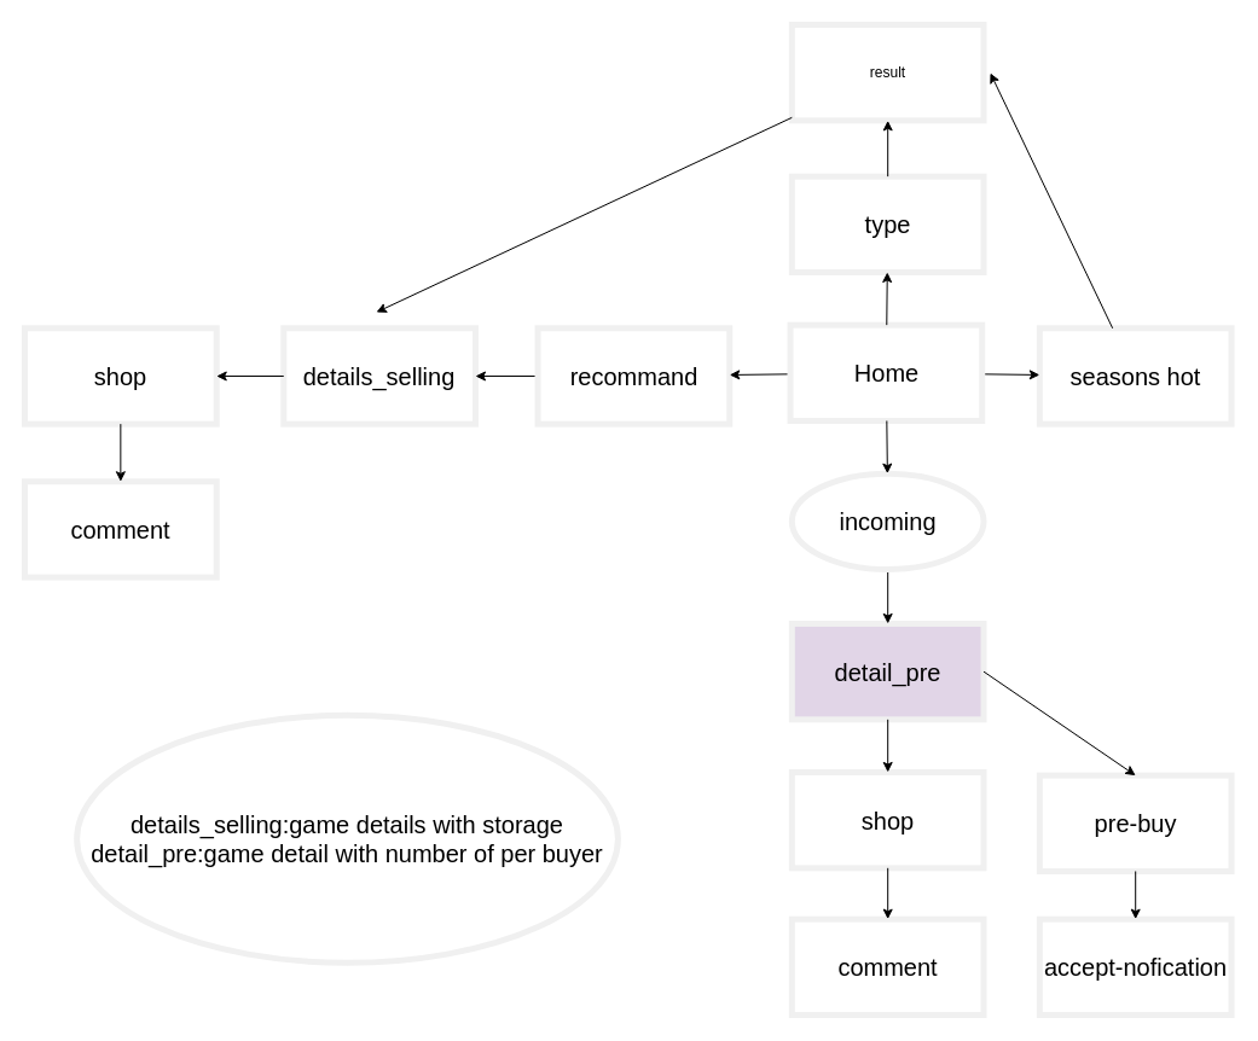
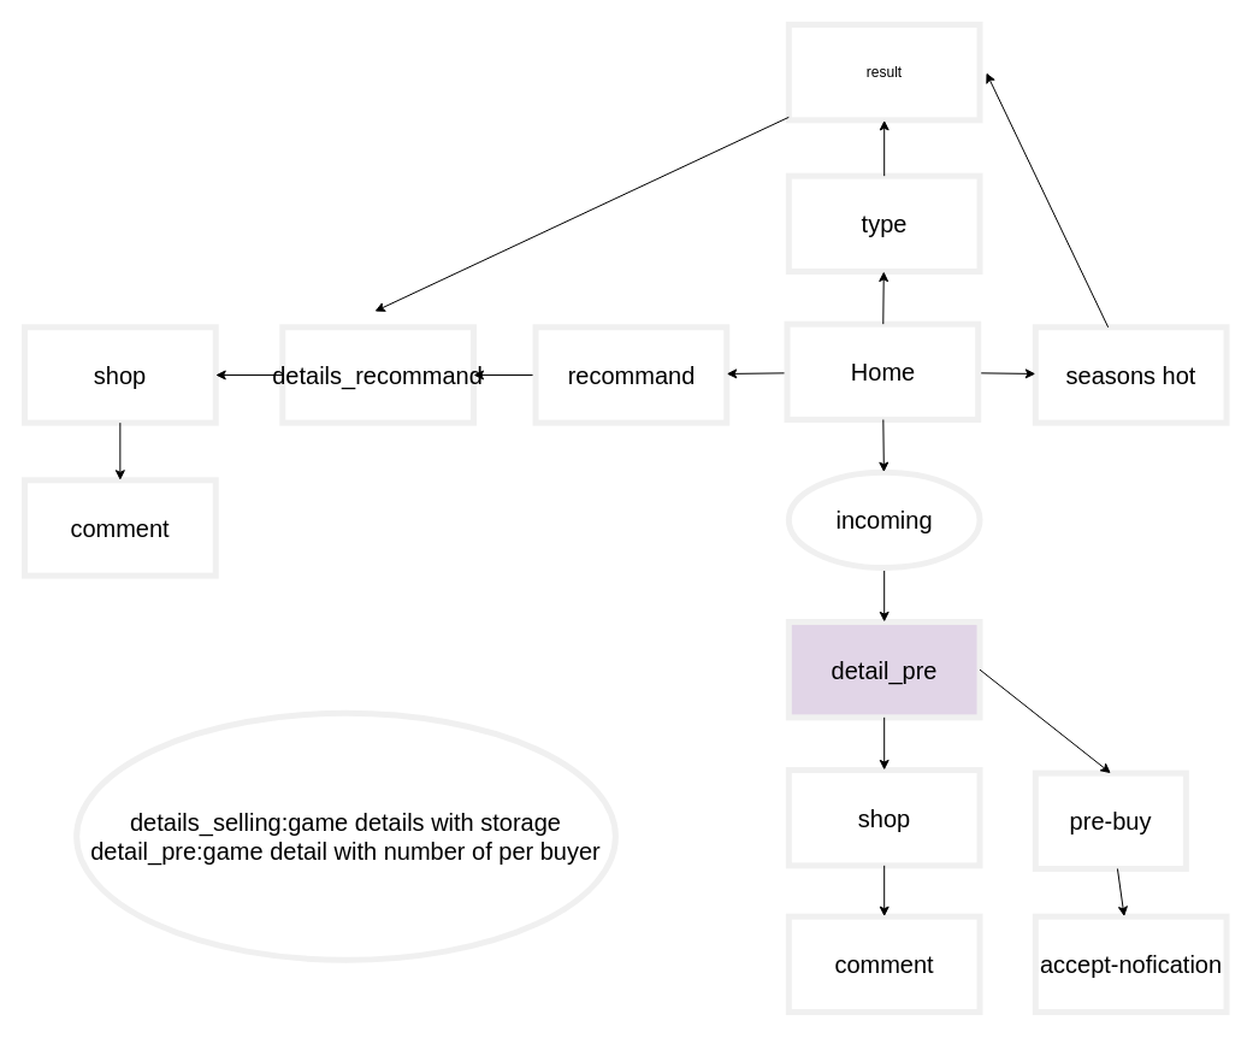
  <mxCell id="0" />
  <mxCell id="1" parent="0" />
  <mxCell id="2" value="" style="group" vertex="1" connectable="0" parent="1"><mxGeometry x="20" y="20" width="998.54" height="820" as="geometry" /></mxCell>
  <mxCell id="3" value="" style="group" parent="2" vertex="1" connectable="0"><mxGeometry width="998.54" height="820" as="geometry" /></mxCell>
  <mxCell id="4" value="result" style="whiteSpace=wrap;html=1;strokeColor=#F0F0F0;strokeWidth=5;" parent="3" vertex="1"><mxGeometry x="634.833" width="158.708" height="79.355" as="geometry" /></mxCell>
  <mxCell id="5" value="" style="group" vertex="1" connectable="0" parent="3"><mxGeometry y="125.645" width="998.54" height="694.355" as="geometry" /></mxCell>
  <mxCell id="6" style="edgeStyle=none;html=1;fontSize=20;" parent="5" source="4" edge="1"><mxGeometry relative="1" as="geometry"><mxPoint x="290.965" y="112.419" as="targetPoint" /></mxGeometry></mxCell>
  <mxCell id="7" value="" style="group;fontSize=20;" parent="5" vertex="1" connectable="0"><mxGeometry width="998.54" height="694.355" as="geometry" /></mxCell>
- <mxCell id="8" value="details_selling" style="whiteSpace=wrap;html=1;strokeColor=#F0F0F0;strokeWidth=5;fontSize=20;" parent="7" vertex="1"><mxGeometry x="214.256" y="125.645" width="158.708" height="79.355" as="geometry" /></mxCell>
+ <mxCell id="8" value="details_recommand" style="whiteSpace=wrap;html=1;strokeColor=#F0F0F0;strokeWidth=5;fontSize=20;" parent="7" vertex="1"><mxGeometry x="214.256" y="125.645" width="158.708" height="79.355" as="geometry" /></mxCell>
  <mxCell id="9" value="shop" style="whiteSpace=wrap;html=1;strokeColor=#F0F0F0;strokeWidth=5;fontSize=20;" parent="7" vertex="1"><mxGeometry y="125.645" width="158.708" height="79.355" as="geometry" /></mxCell>
  <mxCell id="10" value="" style="edgeStyle=none;html=1;fontSize=20;" parent="7" source="8" target="9" edge="1"><mxGeometry relative="1" as="geometry" /></mxCell>
  <mxCell id="11" value="detail_pre" style="whiteSpace=wrap;html=1;strokeColor=#F0F0F0;strokeWidth=5;fontSize=20;fillColor=#e1d5e7;" parent="7" vertex="1"><mxGeometry x="634.833" y="370.323" width="158.708" height="79.355" as="geometry" /></mxCell>
  <mxCell id="12" value="shop" style="whiteSpace=wrap;html=1;strokeColor=#F0F0F0;strokeWidth=5;fontSize=20;" parent="7" vertex="1"><mxGeometry x="634.833" y="493.323" width="158.708" height="79.355" as="geometry" /></mxCell>
  <mxCell id="13" value="" style="edgeStyle=none;html=1;fontSize=20;" parent="7" source="11" target="12" edge="1"><mxGeometry relative="1" as="geometry" /></mxCell>
  <mxCell id="14" value="" style="edgeStyle=none;html=1;fontSize=20;" parent="7" source="15" target="8" edge="1"><mxGeometry relative="1" as="geometry" /></mxCell>
  <mxCell id="15" value="recommand" style="whiteSpace=wrap;html=1;strokeColor=#F0F0F0;strokeWidth=5;fontSize=20;" parent="7" vertex="1"><mxGeometry x="424.545" y="125.645" width="158.708" height="79.355" as="geometry" /></mxCell>
  <mxCell id="16" value="seasons hot" style="whiteSpace=wrap;html=1;strokeColor=#F0F0F0;strokeWidth=5;fontSize=20;" parent="7" vertex="1"><mxGeometry x="839.832" y="125.645" width="158.708" height="79.355" as="geometry" /></mxCell>
  <mxCell id="17" value="" style="edgeStyle=none;html=1;fontSize=20;" parent="7" source="19" target="16" edge="1"><mxGeometry relative="1" as="geometry" /></mxCell>
  <mxCell id="18" value="" style="edgeStyle=none;html=1;fontSize=20;" parent="7" source="19" target="15" edge="1"><mxGeometry relative="1" as="geometry" /></mxCell>
  <mxCell id="19" value="Home" style="whiteSpace=wrap;html=1;strokeColor=#F0F0F0;strokeWidth=5;fontSize=20;" parent="7" vertex="1"><mxGeometry x="633.511" y="123.0" width="158.708" height="79.355" as="geometry" /></mxCell>
  <mxCell id="20" value="type" style="whiteSpace=wrap;html=1;strokeColor=#F0F0F0;strokeWidth=5;fontSize=20;" parent="7" vertex="1"><mxGeometry x="634.833" width="158.708" height="79.355" as="geometry" /></mxCell>
  <mxCell id="21" value="" style="edgeStyle=none;html=1;fontSize=20;" parent="7" source="19" target="20" edge="1"><mxGeometry relative="1" as="geometry" /></mxCell>
  <mxCell id="22" value="" style="edgeStyle=none;html=1;fontSize=20;" parent="7" source="23" target="11" edge="1"><mxGeometry relative="1" as="geometry" /></mxCell>
  <mxCell id="23" value="incoming" style="ellipse;whiteSpace=wrap;html=1;strokeColor=#F0F0F0;strokeWidth=5;fontSize=20;" parent="7" vertex="1"><mxGeometry x="634.833" y="246.0" width="158.708" height="79.355" as="geometry" /></mxCell>
  <mxCell id="24" value="" style="edgeStyle=none;html=1;fontSize=20;" parent="7" source="19" target="23" edge="1"><mxGeometry relative="1" as="geometry" /></mxCell>
  <mxCell id="25" value="comment" style="whiteSpace=wrap;html=1;strokeColor=#F0F0F0;strokeWidth=5;fontSize=20;" parent="7" vertex="1"><mxGeometry x="634.833" y="615" width="158.708" height="79.355" as="geometry" /></mxCell>
  <mxCell id="26" value="" style="edgeStyle=none;html=1;fontSize=20;" parent="7" source="12" target="25" edge="1"><mxGeometry relative="1" as="geometry" /></mxCell>
- <mxCell id="27" value="pre-buy" style="whiteSpace=wrap;html=1;strokeColor=#F0F0F0;strokeWidth=5;fontSize=20;" parent="7" vertex="1"><mxGeometry x="839.832" y="495.968" width="158.708" height="79.355" as="geometry" /></mxCell>
+ <mxCell id="27" value="pre-buy" style="whiteSpace=wrap;html=1;strokeColor=#F0F0F0;strokeWidth=5;fontSize=20;" parent="7" vertex="1"><mxGeometry x="839.832" y="495.968" width="125" height="79.355" as="geometry" /></mxCell>
  <mxCell id="28" style="edgeStyle=none;html=1;exitX=1;exitY=0.5;exitDx=0;exitDy=0;entryX=0.5;entryY=0;entryDx=0;entryDy=0;fontSize=20;" parent="7" source="11" target="27" edge="1"><mxGeometry relative="1" as="geometry" /></mxCell>
  <mxCell id="29" value="comment" style="whiteSpace=wrap;html=1;strokeColor=#F0F0F0;strokeWidth=5;fontSize=20;" parent="7" vertex="1"><mxGeometry y="252.613" width="158.708" height="79.355" as="geometry" /></mxCell>
  <mxCell id="30" value="" style="edgeStyle=none;html=1;fontSize=20;" parent="7" source="9" target="29" edge="1"><mxGeometry relative="1" as="geometry" /></mxCell>
  <mxCell id="31" value="accept-nofication" style="whiteSpace=wrap;html=1;strokeColor=#F0F0F0;strokeWidth=5;fontSize=20;" parent="7" vertex="1"><mxGeometry x="839.832" y="615" width="158.708" height="79.355" as="geometry" /></mxCell>
  <mxCell id="32" value="" style="edgeStyle=none;html=1;fontSize=20;" parent="7" source="27" target="31" edge="1"><mxGeometry relative="1" as="geometry" /></mxCell>
  <mxCell id="33" value="&lt;font style=&quot;font-size: 20px;&quot;&gt;details_selling:game details with storage&lt;br style=&quot;font-size: 20px;&quot;&gt;detail_pre:game detail with number of per buyer&lt;/font&gt;" style="ellipse;whiteSpace=wrap;html=1;strokeColor=#F0F0F0;strokeWidth=5;fontSize=20;" parent="7" vertex="1"><mxGeometry x="43.158" y="446.197" width="447.761" height="205" as="geometry" /></mxCell>
  <mxCell id="34" value="" style="edgeStyle=none;html=1;fontSize=20;" parent="3" source="20" target="4" edge="1"><mxGeometry relative="1" as="geometry" /></mxCell>
  <mxCell id="35" style="edgeStyle=none;html=1;fontSize=20;" parent="2" source="16" edge="1"><mxGeometry relative="1" as="geometry"><mxPoint x="799" y="40" as="targetPoint" /></mxGeometry></mxCell>
